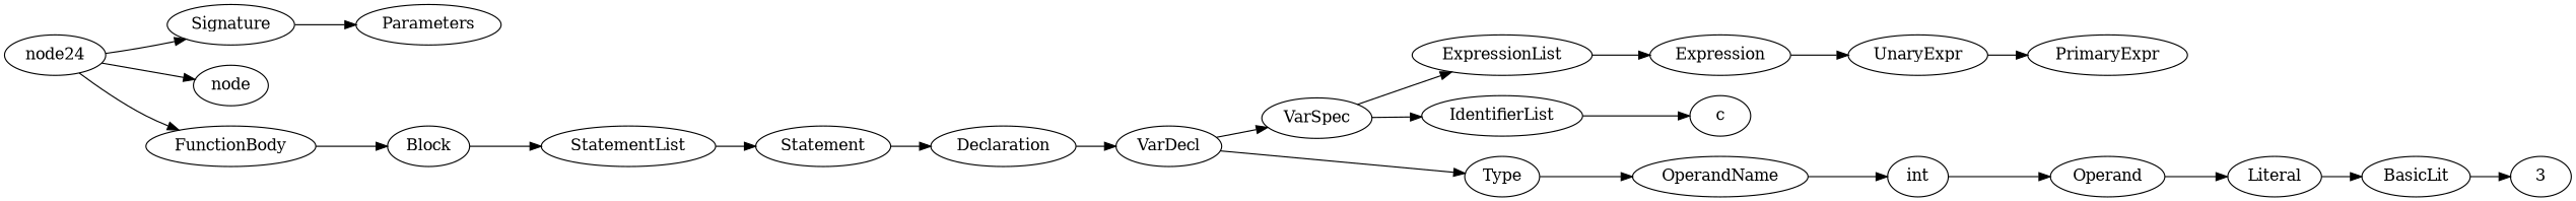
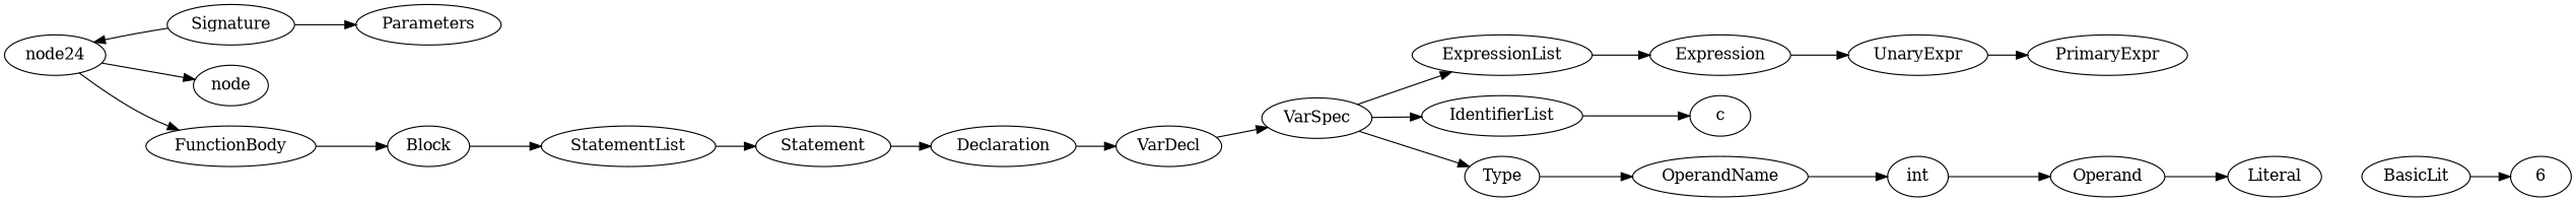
  digraph {
    rankdir=LR
    n1 [label="node"]
    n2 [label=Signature]
    n3 [label=Parameters]
    n4 [label=FunctionBody]
    n5 [label=Block]
    n6 [label=StatementList]
    n7 [label=Statement]
    n8 [label=Declaration]
    n9 [label=VarDecl]
    n10 [label=VarSpec]
    n11 [label=IdentifierList]
    n12 [label=Type]
    n13 [label=ExpressionList]
    n14 [label=c]
    n15 [label=OperandName]
    n16 [label=Expression]
    n17 [label=int]
    n18 [label=Operand]
    n19 [label=UnaryExpr]
    n20 [label=PrimaryExpr]
    n21 [label=Literal]
    n22 [label=BasicLit]
-   n23 [label=3]
+   n23 [label=6]
    n24 [label=node24]
    n2 -> n3
    n4 -> n5
    n5 -> n6
    n6 -> n7
    n7 -> n8
    n8 -> n9
    n9 -> n10
    n10 -> n11
-   n9 -> n12
+   n10 -> n12
    n10 -> n13
    n11 -> n14
    n12 -> n15
    n13 -> n16
    n15 -> n17
    n16 -> n19
    n17 -> n18
    n18 -> n21
    n19 -> n20
-   n21 -> n22
    n22 -> n23
    n24 -> n1
-   n24 -> n2
+   n2 -> n24
    n24 -> n4
  }
